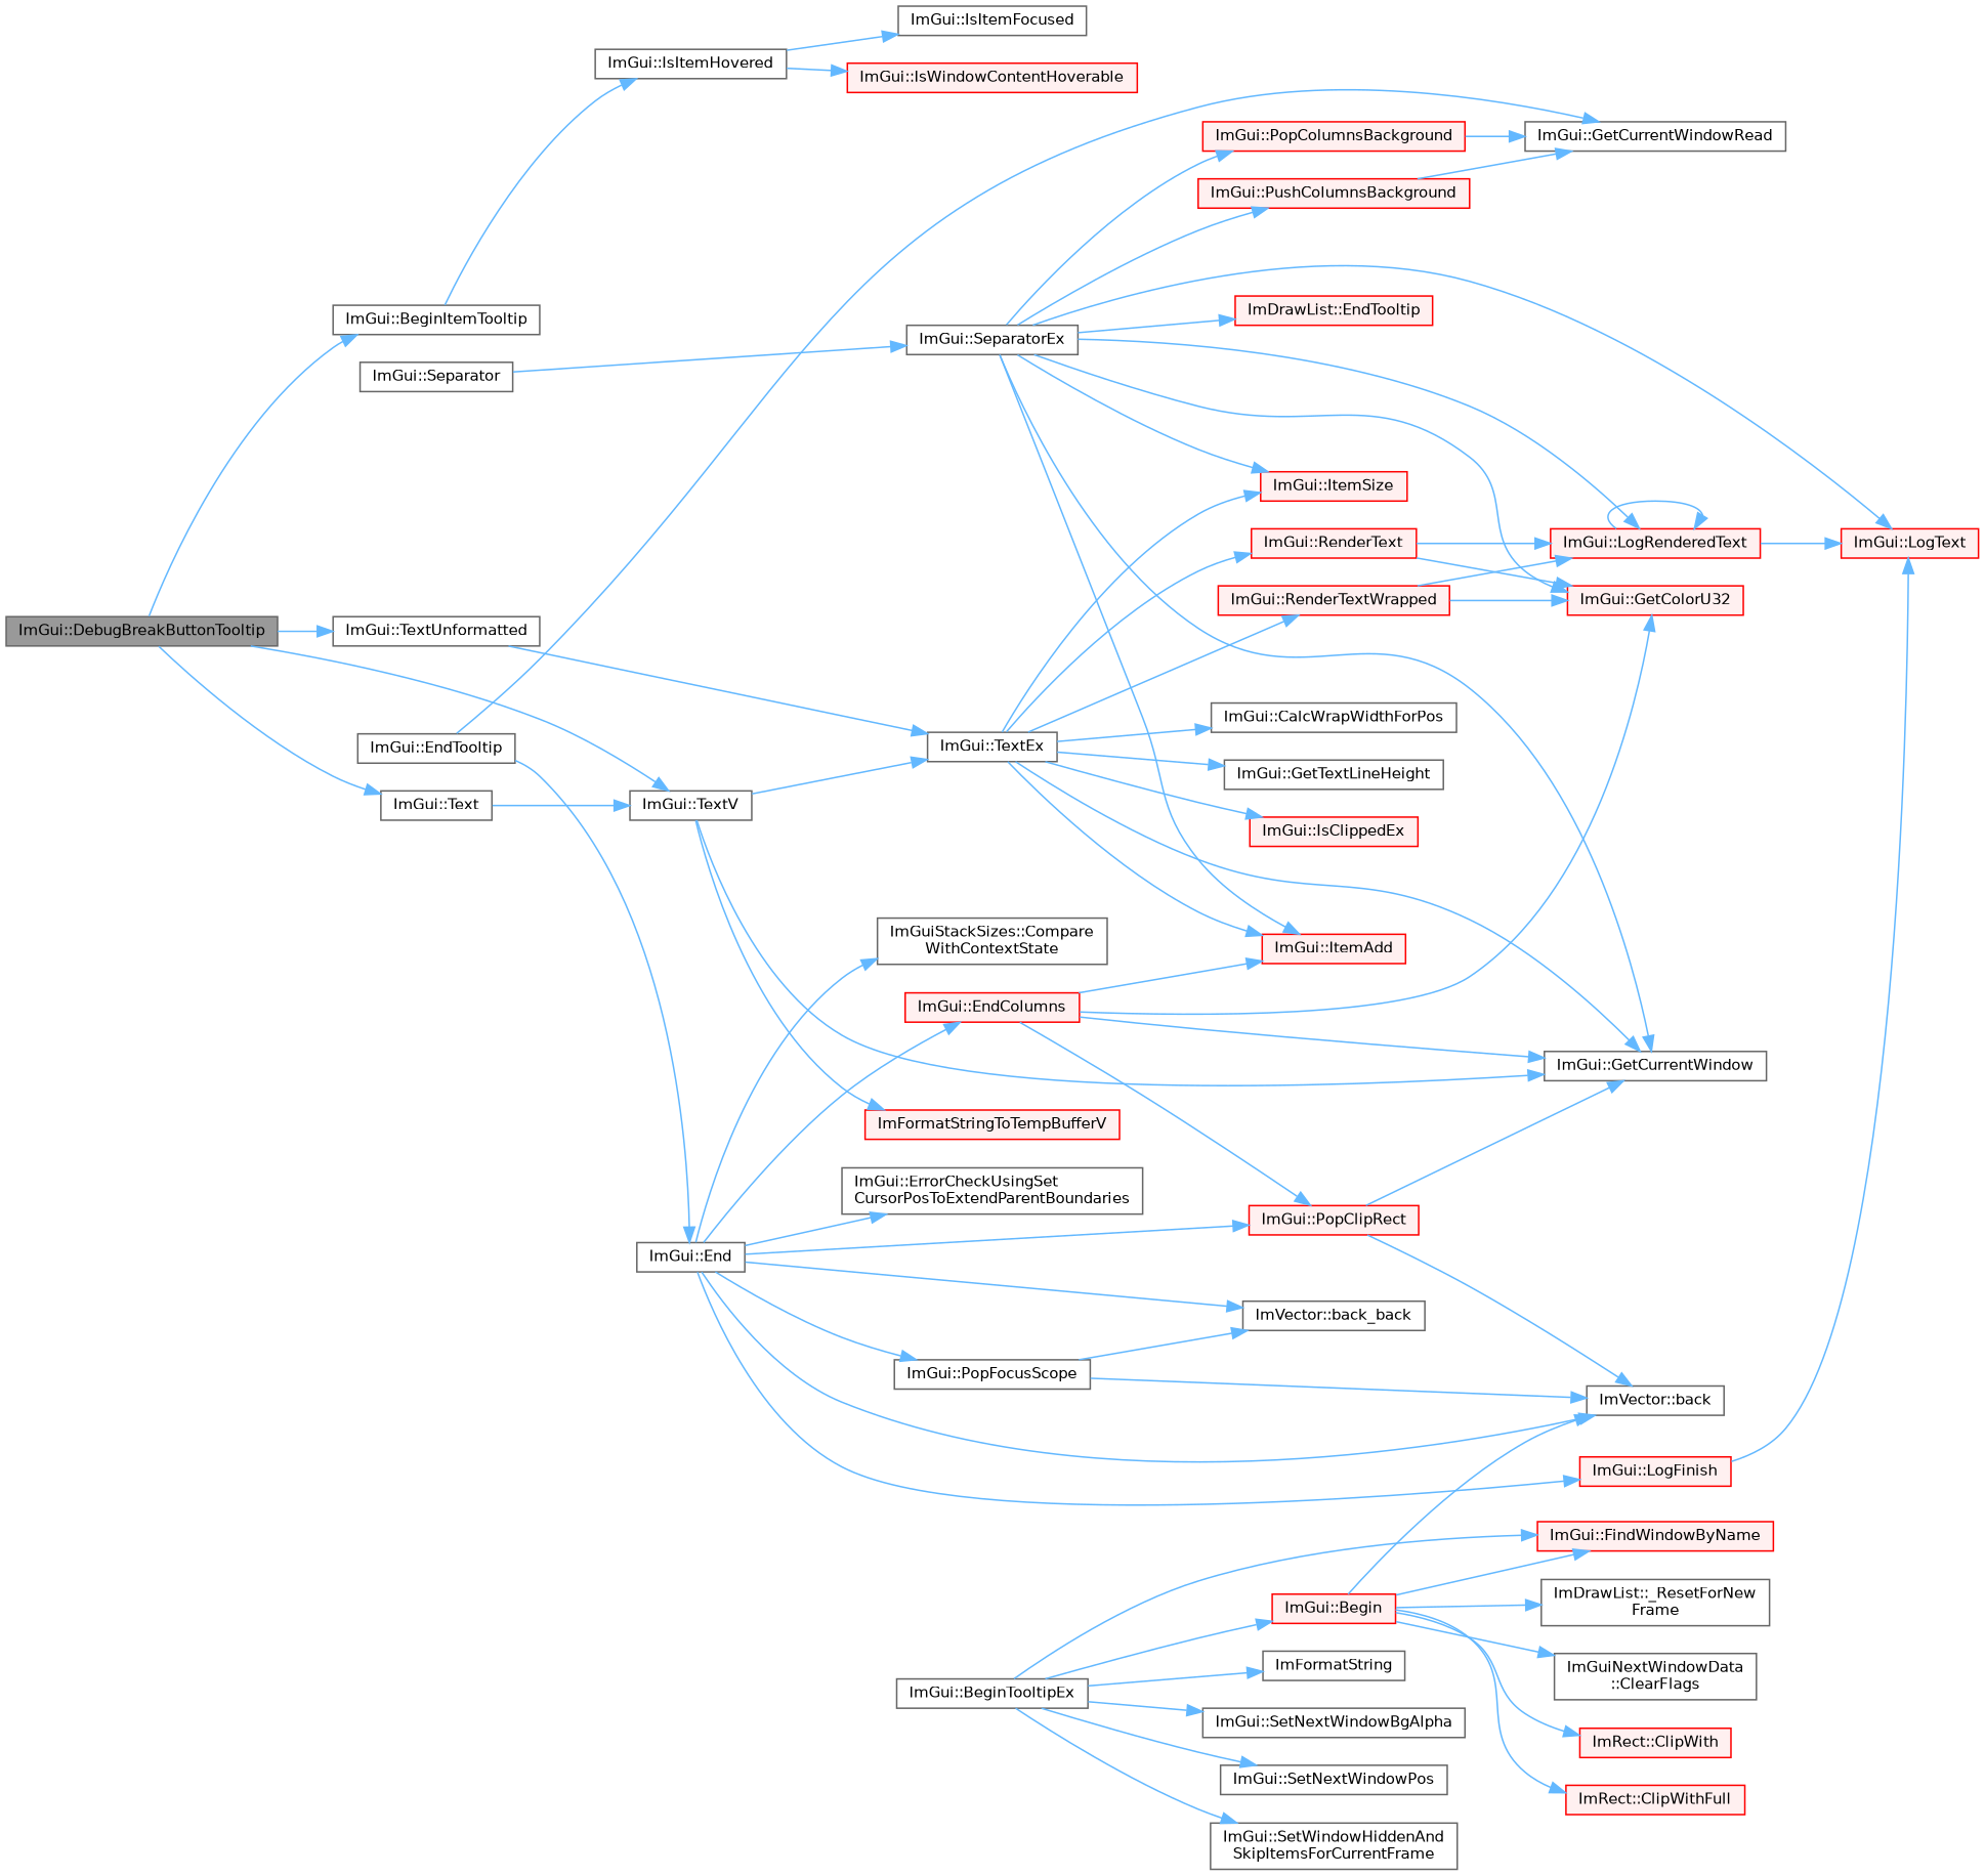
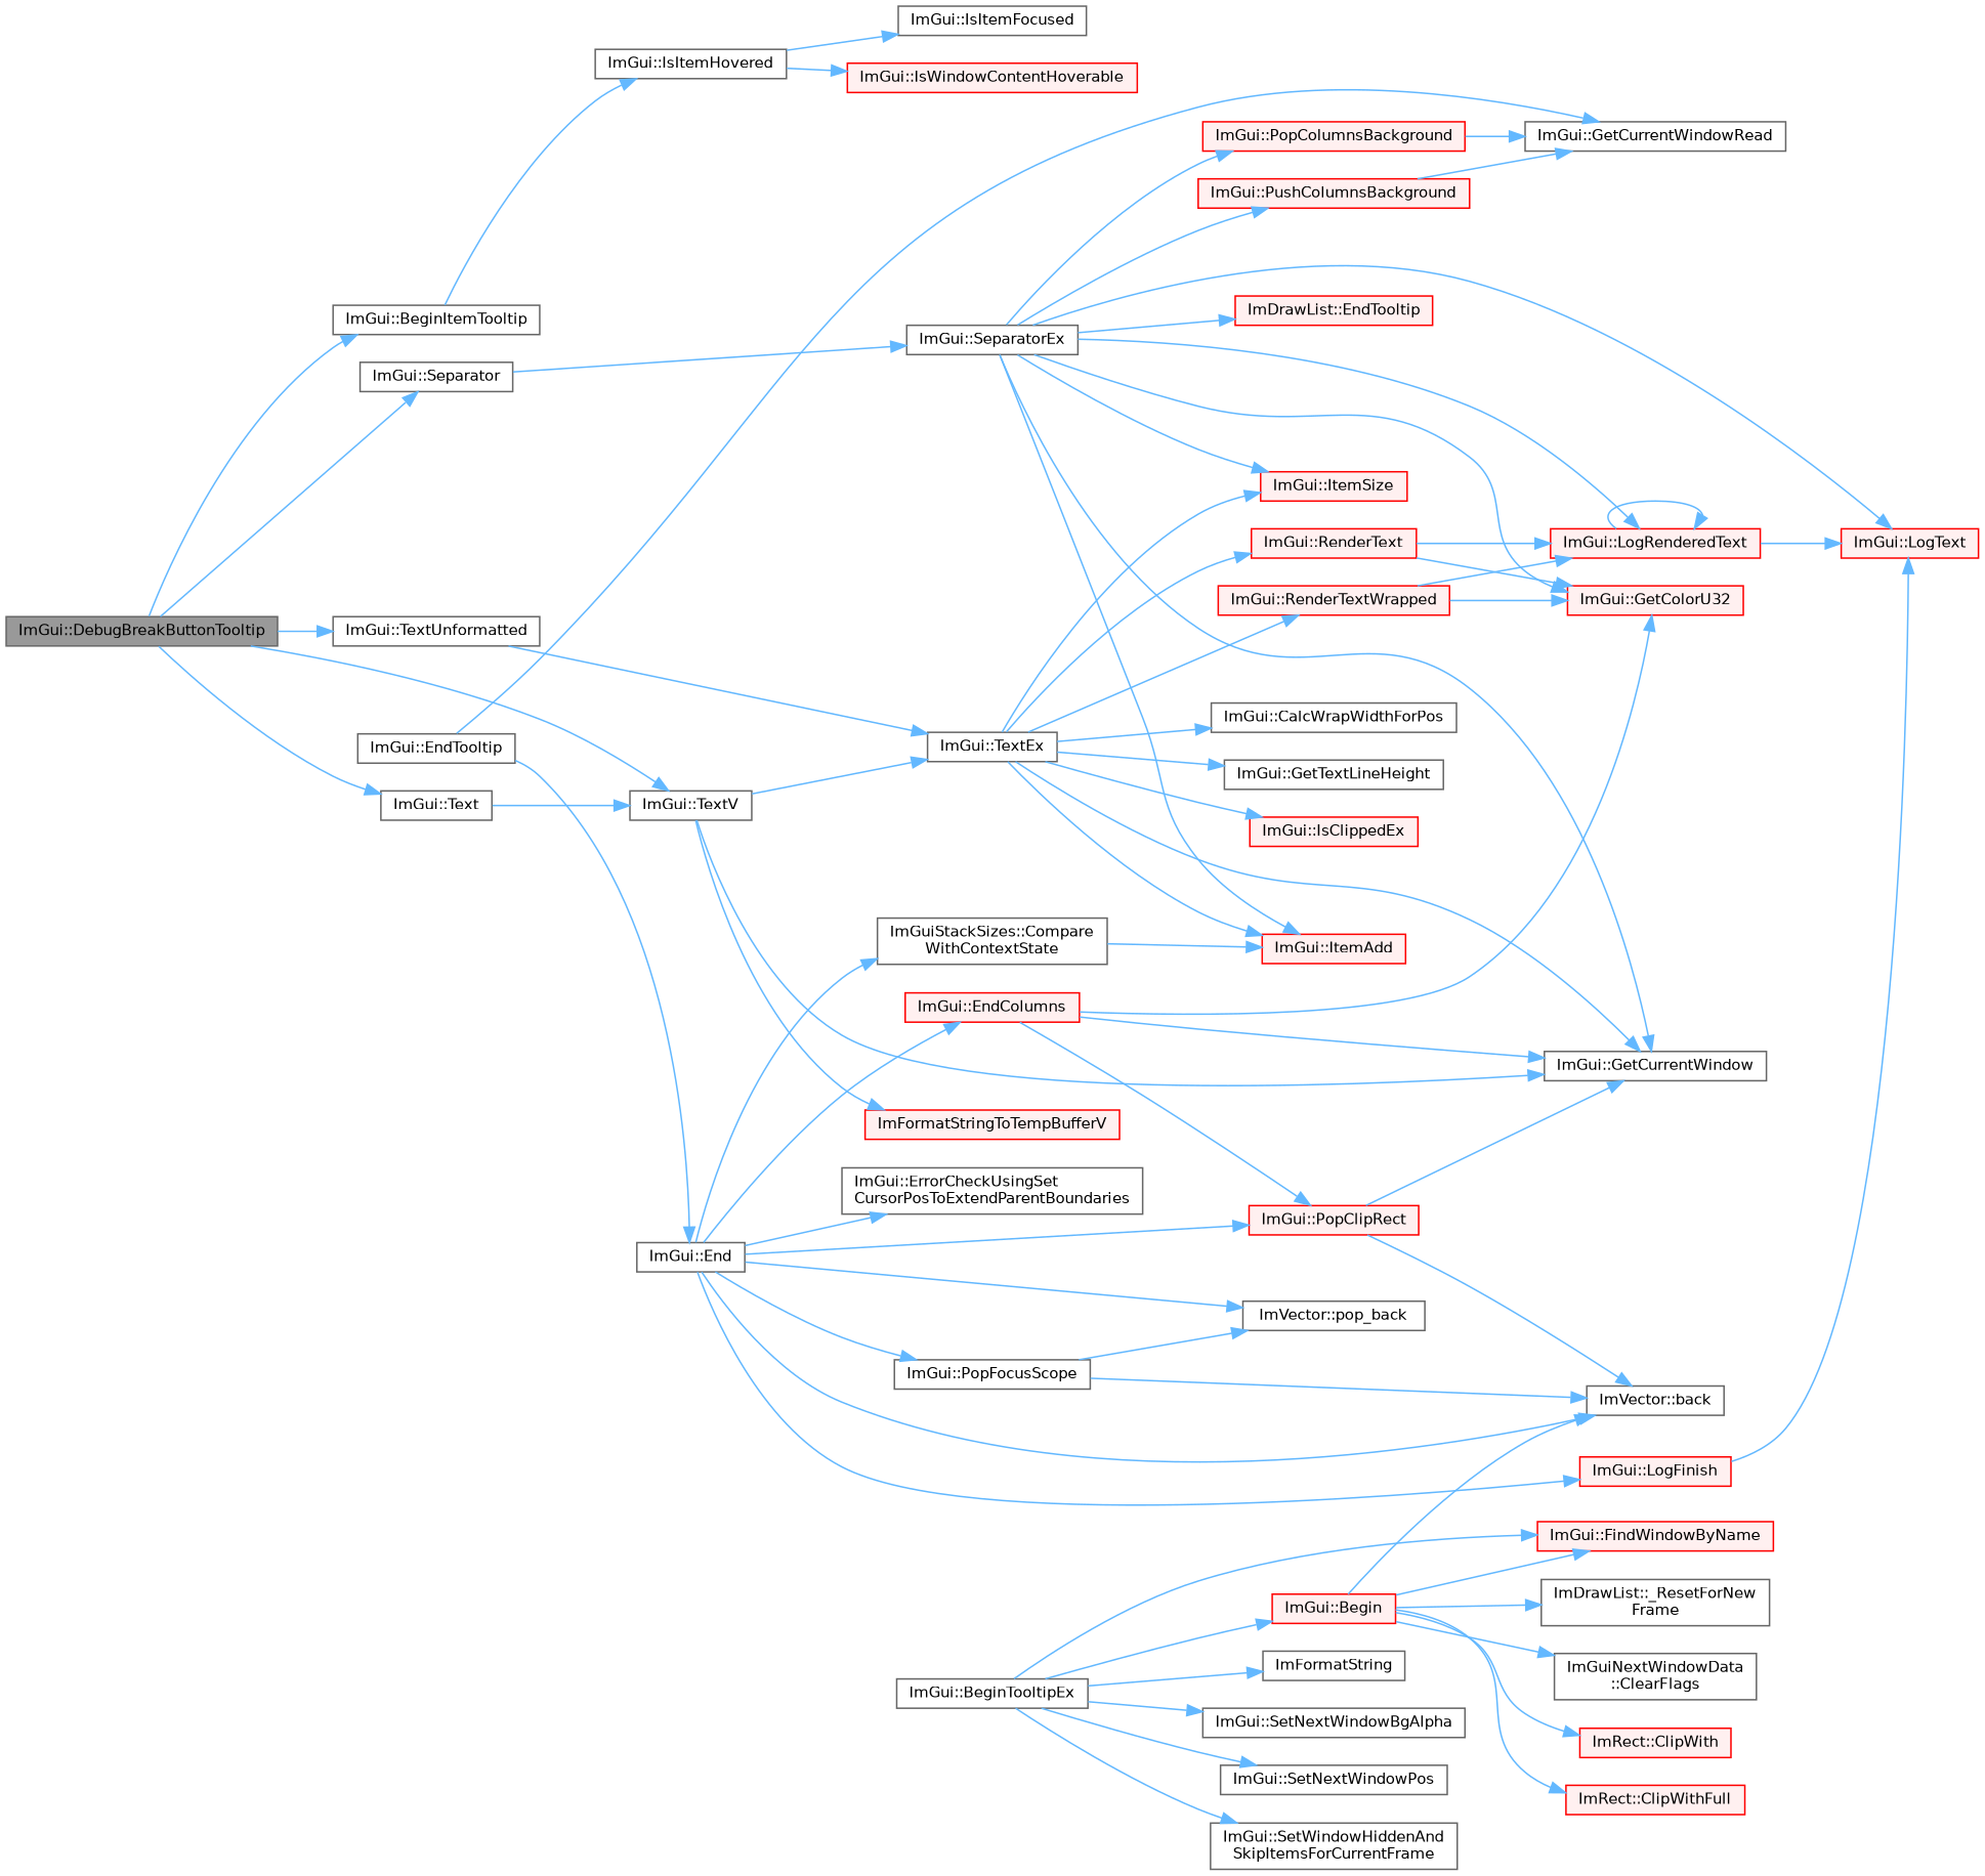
  digraph {
    rankdir=LR
    node [color=grey40 fillcolor=white fontname=Helvetica fontsize=10 shape=box style=filled]
    edge [color=steelblue1 fontname=Helvetica fontsize=10 labelfontname=Helvetica labelfontsize=10 style=solid]
    n1 [color=gray40 fillcolor=grey60 fontcolor=black height=0.2 label="ImGui::DebugBreakButtonTooltip" width=0.4]
    n2 [height=0.2 label="ImGui::BeginItemTooltip" width=0.4]
    n3 [height=0.2 label="ImGui::Separator" width=0.4]
    n4 [height=0.2 label="ImGui::Text" width=0.4]
    n5 [height=0.2 label="ImGui::TextUnformatted" width=0.4]
    n6 [height=0.2 label="ImGui::TextV" width=0.4]
    n7 [height=0.2 label="ImGui::IsItemHovered" width=0.4]
    n8 [height=0.2 label="ImGui::EndTooltip" width=0.4]
    n9 [height=0.2 label="ImGui::End" width=0.4]
    n10 [height=0.2 label="ImGui::GetCurrentWindowRead" width=0.4]
    n11 [height=0.2 label="ImGui::SeparatorEx" width=0.4]
    n12 [height=0.2 label="ImGui::TextEx" width=0.4]
    n13 [height=0.2 label="ImGui::BeginTooltipEx" width=0.4]
    n14 [color=red fillcolor="#FFF0F0" height=0.2 label="ImGui::Begin" width=0.4]
    n15 [color=red fillcolor="#FFF0F0" height=0.2 label="ImGui::FindWindowByName" width=0.4]
    n16 [height=0.2 label=ImFormatString width=0.4]
    n17 [height=0.2 label="ImGui::SetNextWindowBgAlpha" width=0.4]
    n18 [height=0.2 label="ImGui::SetNextWindowPos" width=0.4]
    n19 [height=0.2 label="ImGui::SetWindowHiddenAnd\lSkipItemsForCurrentFrame" width=0.4]
    n20 [height=0.2 label="ImGui::IsItemFocused" width=0.4]
    n21 [color=red fillcolor="#FFF0F0" height=0.2 label="ImGui::IsWindowContentHoverable" width=0.4]
    n22 [height=0.2 label="ImDrawList::_ResetForNew\lFrame" width=0.4]
    n23 [height=0.2 label="ImVector::back" width=0.4]
    n24 [height=0.2 label="ImGuiNextWindowData\l::ClearFlags" width=0.4]
    n25 [color=red fillcolor="#FFF0F0" height=0.2 label="ImRect::ClipWith" width=0.4]
    n26 [color=red fillcolor="#FFF0F0" height=0.2 label="ImRect::ClipWithFull" width=0.4]
    n27 [height=0.2 label="ImGuiStackSizes::Compare\lWithContextState" width=0.4]
    n28 [color=red fillcolor="#FFF0F0" height=0.2 label="ImGui::EndColumns" width=0.4]
    n29 [color=red fillcolor="#FFF0F0" height=0.2 label="ImGui::PopClipRect" width=0.4]
    n30 [height=0.2 label="ImGui::ErrorCheckUsingSet\lCursorPosToExtendParentBoundaries" width=0.4]
    n31 [color=red fillcolor="#FFF0F0" height=0.2 label="ImGui::LogFinish" width=0.4]
-   n32 [height=0.2 label="ImVector::back_back" width=0.4]
+   n32 [height=0.2 label="ImVector::pop_back" width=0.4]
    n33 [height=0.2 label="ImGui::PopFocusScope" width=0.4]
    n34 [color=red fillcolor="#FFF0F0" height=0.2 label="ImGui::GetColorU32" width=0.4]
    n35 [height=0.2 label="ImGui::GetCurrentWindow" width=0.4]
    n36 [color=red fillcolor="#FFF0F0" height=0.2 label="ImGui::ItemAdd" width=0.4]
    n37 [color=red fillcolor="#FFF0F0" height=0.2 label="ImGui::LogText" width=0.4]
    n38 [color=red fillcolor="#FFF0F0" height=0.2 label="ImDrawList::EndTooltip" width=0.4]
    n39 [color=red fillcolor="#FFF0F0" height=0.2 label="ImGui::ItemSize" width=0.4]
    n40 [color=red fillcolor="#FFF0F0" height=0.2 label="ImGui::LogRenderedText" width=0.4]
    n41 [color=red fillcolor="#FFF0F0" height=0.2 label="ImGui::PopColumnsBackground" width=0.4]
    n42 [color=red fillcolor="#FFF0F0" height=0.2 label="ImGui::PushColumnsBackground" width=0.4]
    n43 [color=red fillcolor="#FFF0F0" height=0.2 label=ImFormatStringToTempBufferV width=0.4]
    n44 [height=0.2 label="ImGui::CalcWrapWidthForPos" width=0.4]
    n45 [height=0.2 label="ImGui::GetTextLineHeight" width=0.4]
    n46 [color=red fillcolor="#FFF0F0" height=0.2 label="ImGui::IsClippedEx" width=0.4]
    n47 [color=red fillcolor="#FFF0F0" height=0.2 label="ImGui::RenderText" width=0.4]
    n48 [color=red fillcolor="#FFF0F0" height=0.2 label="ImGui::RenderTextWrapped" width=0.4]
    n1 -> n2
+   n1 -> n3
    n1 -> n4
    n1 -> n5
    n1 -> n6
    n2 -> n7
    n3 -> n11
    n4 -> n6
    n5 -> n12
    n6 -> n12
    n6 -> n35
    n6 -> n43
    n7 -> n20
    n7 -> n21
    n8 -> n9
    n8 -> n10
    n9 -> n23
    n9 -> n27
    n9 -> n28
    n9 -> n29
    n9 -> n30
    n9 -> n31
    n9 -> n32
    n9 -> n33
    n11 -> n34
    n11 -> n35
    n11 -> n36
    n11 -> n37
    n11 -> n38
    n11 -> n39
    n11 -> n40
    n11 -> n41
    n11 -> n42
    n12 -> n35
    n12 -> n36
    n12 -> n39
    n12 -> n44
    n12 -> n45
    n12 -> n46
    n12 -> n47
    n12 -> n48
    n13 -> n14
    n13 -> n15
    n13 -> n16
    n13 -> n17
    n13 -> n18
    n13 -> n19
    n14 -> n15
    n14 -> n22
    n14 -> n23
    n14 -> n24
    n14 -> n25
    n14 -> n26
    n28 -> n29
    n28 -> n34
    n28 -> n35
-   n28 -> n36
+   n27 -> n36
    n29 -> n23
    n29 -> n35
    n31 -> n37
    n33 -> n23
    n33 -> n32
    n40 -> n37
    n40 -> n40
    n41 -> n10
    n42 -> n10
    n47 -> n34
    n47 -> n40
    n48 -> n34
    n48 -> n40
  }
